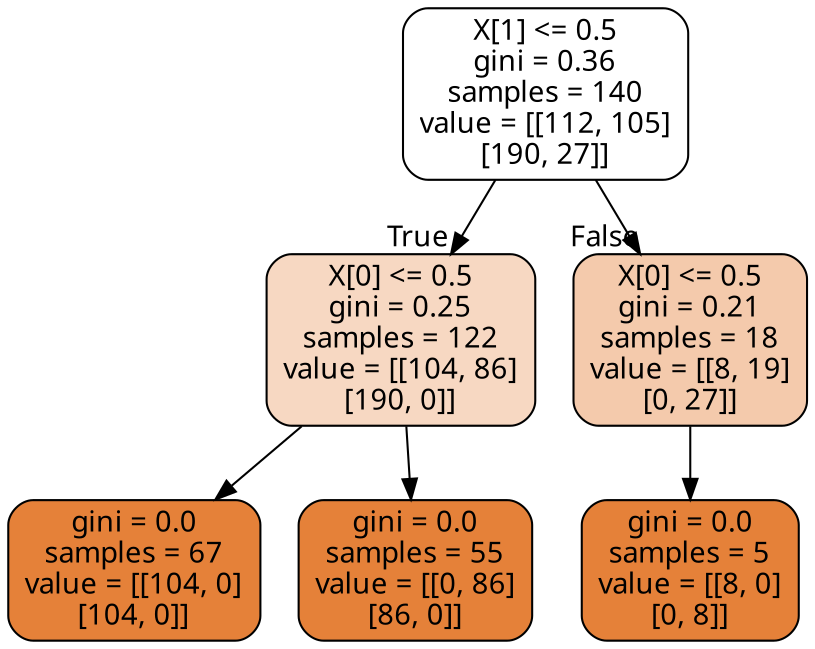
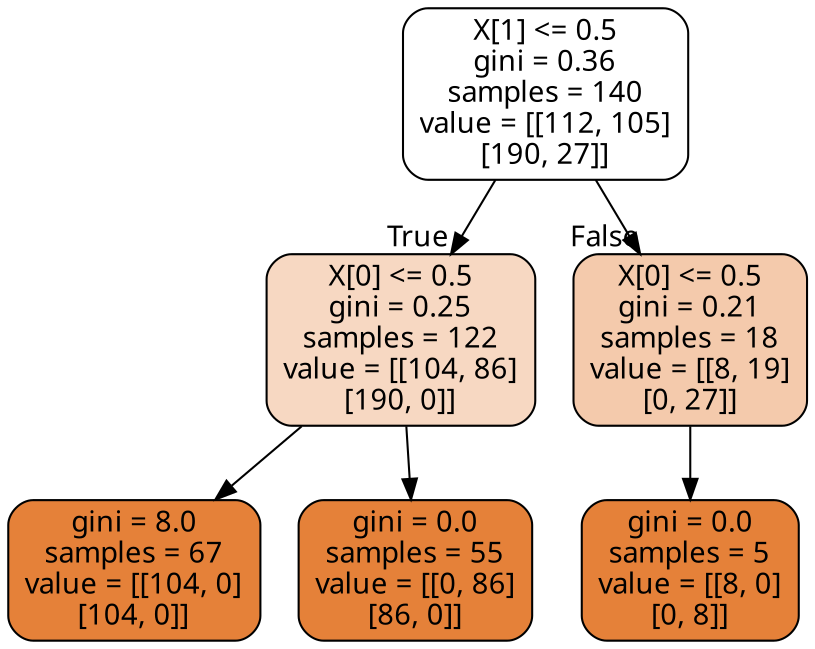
  digraph {
    fontname="Noto Sans"
    node [color=black fillcolor="#e58139" fontname="Noto Sans" shape=box style="filled, rounded"]
    edge [fontname="Noto Sans"]
    n1 [fillcolor="#ffffff" label="X[1] <= 0.5\ngini = 0.36\nsamples = 140\nvalue = [[112, 105]\n[190, 27]]"]
    n2 [fillcolor="#f7d8c2" label="X[0] <= 0.5\ngini = 0.25\nsamples = 122\nvalue = [[104, 86]\n[190, 0]]"]
    n3 [fillcolor="#f4caac" label="X[0] <= 0.5\ngini = 0.21\nsamples = 18\nvalue = [[8, 19]\n[0, 27]]"]
-   n4 [label="gini = 0.0\nsamples = 67\nvalue = [[104, 0]\n[104, 0]]"]
+   n4 [label="gini = 8.0\nsamples = 67\nvalue = [[104, 0]\n[104, 0]]"]
    n5 [label="gini = 0.0\nsamples = 55\nvalue = [[0, 86]\n[86, 0]]"]
    n6 [label="gini = 0.0\nsamples = 5\nvalue = [[8, 0]\n[0, 8]]"]
    n1 -> n2 [headlabel=True labelangle=45 labeldistance=2.5]
    n1 -> n3 [headlabel=False labelangle=-45 labeldistance=2.5]
    n2 -> n4
    n2 -> n5
    n3 -> n6
  }
